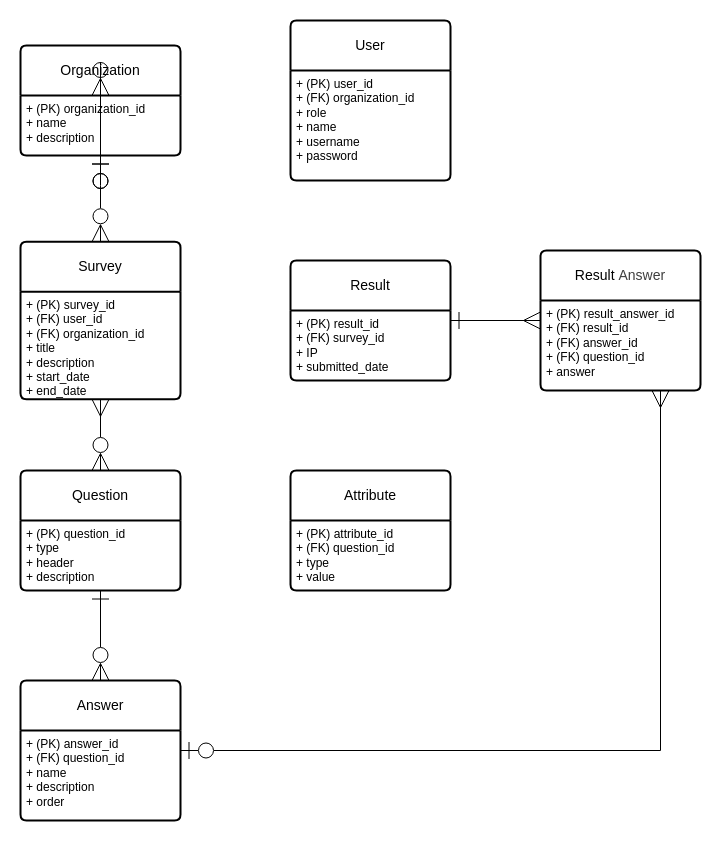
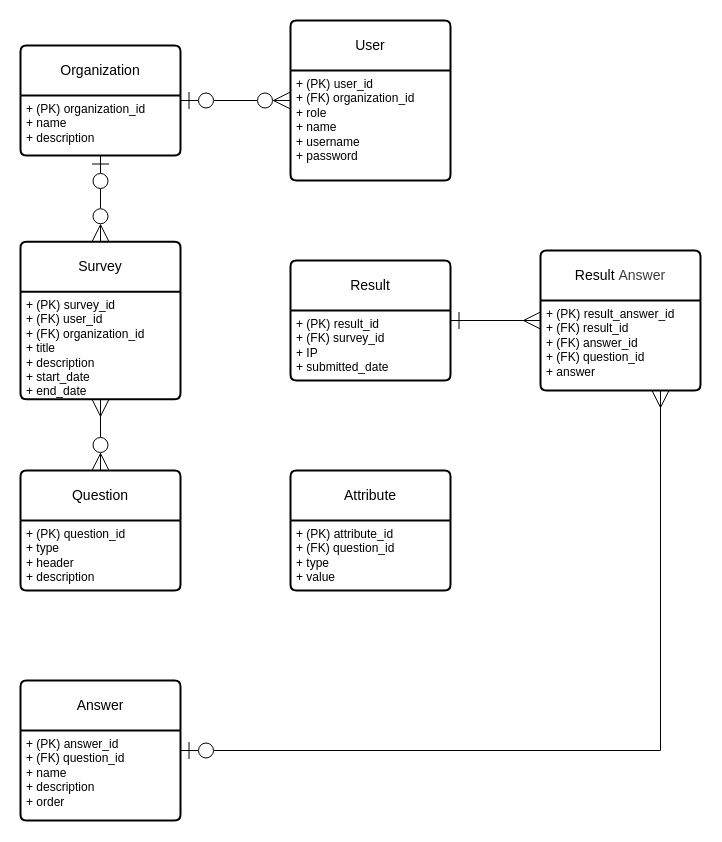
  <mxCell id="0" />
  <mxCell id="1" parent="0" />
  <mxCell id="2" value="Question" style="swimlane;childLayout=stackLayout;horizontal=1;startSize=50;horizontalStack=0;rounded=1;fontSize=14;fontStyle=0;strokeWidth=2;resizeParent=0;resizeLast=1;shadow=0;dashed=0;align=center;arcSize=4;whiteSpace=wrap;html=1;" parent="1" vertex="1"><mxGeometry x="20" y="470" width="160" height="120" as="geometry" /></mxCell>
  <mxCell id="3" value="+ (PK) question_id&lt;br&gt;+ type&lt;br&gt;+ header&lt;div&gt;+ description&lt;/div&gt;" style="align=left;strokeColor=none;fillColor=none;spacingLeft=4;spacingRight=4;fontSize=12;verticalAlign=top;resizable=0;rotatable=0;part=1;html=1;whiteSpace=wrap;" parent="2" vertex="1"><mxGeometry y="50" width="160" height="70" as="geometry" /></mxCell>
  <mxCell id="4" value="Result" style="swimlane;childLayout=stackLayout;horizontal=1;startSize=50;horizontalStack=0;rounded=1;fontSize=14;fontStyle=0;strokeWidth=2;resizeParent=0;resizeLast=1;shadow=0;dashed=0;align=center;arcSize=4;whiteSpace=wrap;html=1;" parent="1" vertex="1"><mxGeometry x="290" y="260" width="160" height="120" as="geometry" /></mxCell>
  <mxCell id="5" value="+ (PK) result_id&lt;div&gt;&lt;font color=&quot;#000000&quot;&gt;+ (FK) survey_id&lt;/font&gt;&lt;/div&gt;&lt;div&gt;+ IP&lt;/div&gt;&lt;div&gt;+ submitted_date&lt;/div&gt;" style="align=left;strokeColor=none;fillColor=none;spacingLeft=4;spacingRight=4;fontSize=12;verticalAlign=top;resizable=0;rotatable=0;part=1;html=1;whiteSpace=wrap;" parent="4" vertex="1"><mxGeometry y="50" width="160" height="70" as="geometry" /></mxCell>
  <mxCell id="6" value="Answer" style="swimlane;childLayout=stackLayout;horizontal=1;startSize=50;horizontalStack=0;rounded=1;fontSize=14;fontStyle=0;strokeWidth=2;resizeParent=0;resizeLast=1;shadow=0;dashed=0;align=center;arcSize=4;whiteSpace=wrap;html=1;" parent="1" vertex="1"><mxGeometry x="20" y="680" width="160" height="140" as="geometry" /></mxCell>
  <mxCell id="7" value="+ (PK) answer_id&lt;div&gt;&lt;font color=&quot;#000000&quot;&gt;+ (FK) question_id&lt;br&gt;&lt;/font&gt;+ name&lt;br&gt;+ description&lt;/div&gt;&lt;div&gt;+ order&lt;/div&gt;" style="align=left;strokeColor=none;fillColor=none;spacingLeft=4;spacingRight=4;fontSize=12;verticalAlign=top;resizable=0;rotatable=0;part=1;html=1;whiteSpace=wrap;" parent="6" vertex="1"><mxGeometry y="50" width="160" height="90" as="geometry" /></mxCell>
  <mxCell id="8" value="Survey" style="swimlane;childLayout=stackLayout;horizontal=1;startSize=50;horizontalStack=0;rounded=1;fontSize=14;fontStyle=0;strokeWidth=2;resizeParent=0;resizeLast=1;shadow=0;dashed=0;align=center;arcSize=4;whiteSpace=wrap;html=1;" parent="1" vertex="1"><mxGeometry x="20" y="241.25" width="160" height="157.5" as="geometry" /></mxCell>
  <mxCell id="9" value="+ (PK) survey_id&lt;div&gt;&lt;font color=&quot;#000000&quot;&gt;+ (FK) user_id&lt;/font&gt;&lt;/div&gt;&lt;div&gt;&lt;font color=&quot;#000000&quot;&gt;+ (FK) organization_id&lt;br&gt;&lt;/font&gt;+ title&lt;br&gt;+ description&lt;/div&gt;&lt;div&gt;+ start_date&lt;/div&gt;&lt;div&gt;+ end_date&lt;/div&gt;" style="align=left;strokeColor=none;fillColor=none;spacingLeft=4;spacingRight=4;fontSize=12;verticalAlign=top;resizable=0;rotatable=0;part=1;html=1;whiteSpace=wrap;" parent="8" vertex="1"><mxGeometry y="50" width="160" height="107.5" as="geometry" /></mxCell>
- <mxCell id="10" style="edgeStyle=orthogonalEdgeStyle;rounded=0;orthogonalLoop=1;jettySize=auto;html=1;endArrow=ERzeroToMany;endFill=0;startArrow=ERone;startFill=0;startSize=15;endSize=15;" parent="1" source="2" target="6" edge="1"><mxGeometry relative="1" as="geometry"><Array as="points"><mxPoint x="100" y="690" /><mxPoint x="100" y="690" /></Array><mxPoint x="385" y="710" as="sourcePoint" /><mxPoint x="305" y="820" as="targetPoint" /></mxGeometry></mxCell>
  <mxCell id="11" style="edgeStyle=orthogonalEdgeStyle;rounded=0;orthogonalLoop=1;jettySize=auto;html=1;endArrow=ERmany;endFill=0;startArrow=ERzeroToMany;startFill=0;startSize=15;endSize=15;" parent="1" source="2" target="8" edge="1"><mxGeometry relative="1" as="geometry"><mxPoint x="370" y="290" as="sourcePoint" /></mxGeometry></mxCell>
  <mxCell id="12" value="Result&amp;nbsp;&lt;span style=&quot;color: rgb(63, 63, 63); background-color: transparent;&quot;&gt;Answer&lt;/span&gt;" style="swimlane;childLayout=stackLayout;horizontal=1;startSize=50;horizontalStack=0;rounded=1;fontSize=14;fontStyle=0;strokeWidth=2;resizeParent=0;resizeLast=1;shadow=0;dashed=0;align=center;arcSize=4;whiteSpace=wrap;html=1;" parent="1" vertex="1"><mxGeometry x="540" y="250" width="160" height="140" as="geometry" /></mxCell>
  <mxCell id="13" value="+ (PK) result_answer_id&lt;br&gt;+ (FK) result_id&lt;br&gt;+ (FK) answer_id&lt;div&gt;&lt;font color=&quot;#000000&quot;&gt;+ (FK) question_id&lt;br&gt;&lt;/font&gt;&lt;div&gt;+ answer&lt;/div&gt;&lt;/div&gt;" style="align=left;strokeColor=none;fillColor=none;spacingLeft=4;spacingRight=4;fontSize=12;verticalAlign=top;resizable=0;rotatable=0;part=1;html=1;whiteSpace=wrap;" parent="12" vertex="1"><mxGeometry y="50" width="160" height="90" as="geometry" /></mxCell>
  <mxCell id="14" style="edgeStyle=orthogonalEdgeStyle;rounded=0;orthogonalLoop=1;jettySize=auto;html=1;startArrow=ERone;startFill=0;endArrow=ERmany;endFill=0;strokeWidth=1;endSize=15;startSize=15;" parent="1" source="4" target="12" edge="1"><mxGeometry relative="1" as="geometry"><mxPoint x="550" y="420" as="sourcePoint" /><mxPoint x="550" y="510" as="targetPoint" /></mxGeometry></mxCell>
  <mxCell id="15" value="User" style="swimlane;childLayout=stackLayout;horizontal=1;startSize=50;horizontalStack=0;rounded=1;fontSize=14;fontStyle=0;strokeWidth=2;resizeParent=0;resizeLast=1;shadow=0;dashed=0;align=center;arcSize=4;whiteSpace=wrap;html=1;" parent="1" vertex="1"><mxGeometry x="290" y="20" width="160" height="160" as="geometry" /></mxCell>
  <mxCell id="16" value="+ (PK) user_id&lt;div&gt;&lt;font color=&quot;#000000&quot;&gt;+ (FK) organization_id&lt;br&gt;&lt;/font&gt;&lt;div&gt;&lt;font color=&quot;#000000&quot;&gt;+ role&lt;br&gt;&lt;/font&gt;+ name&lt;br&gt;+ username&lt;div&gt;+ password&lt;/div&gt;&lt;/div&gt;&lt;/div&gt;" style="align=left;strokeColor=none;fillColor=none;spacingLeft=4;spacingRight=4;fontSize=12;verticalAlign=top;resizable=0;rotatable=0;part=1;html=1;whiteSpace=wrap;" parent="15" vertex="1"><mxGeometry y="50" width="160" height="110" as="geometry" /></mxCell>
  <mxCell id="17" style="edgeStyle=orthogonalEdgeStyle;rounded=0;orthogonalLoop=1;jettySize=auto;html=1;startArrow=ERzeroToOne;startFill=0;endArrow=ERmany;endFill=0;strokeWidth=1;endSize=15;startSize=15;" parent="1" source="6" target="12" edge="1"><mxGeometry relative="1" as="geometry"><mxPoint x="220" y="750" as="sourcePoint" /><mxPoint x="770" y="460" as="targetPoint" /><Array as="points"><mxPoint x="660" y="750" /></Array></mxGeometry></mxCell>
  <mxCell id="18" value="Organization" style="swimlane;childLayout=stackLayout;horizontal=1;startSize=50;horizontalStack=0;rounded=1;fontSize=14;fontStyle=0;strokeWidth=2;resizeParent=0;resizeLast=1;shadow=0;dashed=0;align=center;arcSize=4;whiteSpace=wrap;html=1;" parent="1" vertex="1"><mxGeometry x="20" y="45" width="160" height="110" as="geometry" /></mxCell>
  <mxCell id="19" value="+ (PK) organization_id&lt;div&gt;+ name&lt;br&gt;+ description&lt;/div&gt;" style="align=left;strokeColor=none;fillColor=none;spacingLeft=4;spacingRight=4;fontSize=12;verticalAlign=top;resizable=0;rotatable=0;part=1;html=1;whiteSpace=wrap;" parent="18" vertex="1"><mxGeometry y="50" width="160" height="60" as="geometry" /></mxCell>
- <mxCell id="20" style="edgeStyle=orthogonalEdgeStyle;rounded=0;orthogonalLoop=1;jettySize=auto;html=1;startArrow=ERzeroToOne;startFill=0;endArrow=ERzeroToMany;endFill=0;strokeWidth=1;endSize=15;startSize=15;" parent="1" source="18" target="19" edge="1"><mxGeometry relative="1" as="geometry"><mxPoint x="190" y="330" as="sourcePoint" /><mxPoint x="300" y="330" as="targetPoint" /></mxGeometry></mxCell>
+ <mxCell id="20" style="edgeStyle=orthogonalEdgeStyle;rounded=0;orthogonalLoop=1;jettySize=auto;html=1;startArrow=ERzeroToOne;startFill=0;endArrow=ERzeroToMany;endFill=0;strokeWidth=1;endSize=15;startSize=15;" parent="1" source="18" target="15" edge="1"><mxGeometry relative="1" as="geometry"><mxPoint x="190" y="330" as="sourcePoint" /><mxPoint x="300" y="330" as="targetPoint" /></mxGeometry></mxCell>
  <mxCell id="21" style="edgeStyle=orthogonalEdgeStyle;rounded=0;orthogonalLoop=1;jettySize=auto;html=1;startArrow=ERzeroToOne;startFill=0;endArrow=ERzeroToMany;endFill=0;strokeWidth=1;endSize=15;startSize=15;" parent="1" source="18" target="8" edge="1"><mxGeometry relative="1" as="geometry"><mxPoint x="190" y="110" as="sourcePoint" /><mxPoint x="300" y="110" as="targetPoint" /></mxGeometry></mxCell>
  <mxCell id="22" value="Attribute" style="swimlane;childLayout=stackLayout;horizontal=1;startSize=50;horizontalStack=0;rounded=1;fontSize=14;fontStyle=0;strokeWidth=2;resizeParent=0;resizeLast=1;shadow=0;dashed=0;align=center;arcSize=4;whiteSpace=wrap;html=1;" vertex="1" parent="1"><mxGeometry x="290" y="470" width="160" height="120" as="geometry" /></mxCell>
  <mxCell id="23" value="+ (PK) attribute_id&lt;div&gt;&lt;font color=&quot;#000000&quot;&gt;+ (FK) question_id&lt;br&gt;&lt;/font&gt;+ type&lt;br&gt;&lt;div&gt;+ value&lt;/div&gt;&lt;/div&gt;" style="align=left;strokeColor=none;fillColor=none;spacingLeft=4;spacingRight=4;fontSize=12;verticalAlign=top;resizable=0;rotatable=0;part=1;html=1;whiteSpace=wrap;" vertex="1" parent="22"><mxGeometry y="50" width="160" height="70" as="geometry" /></mxCell>
